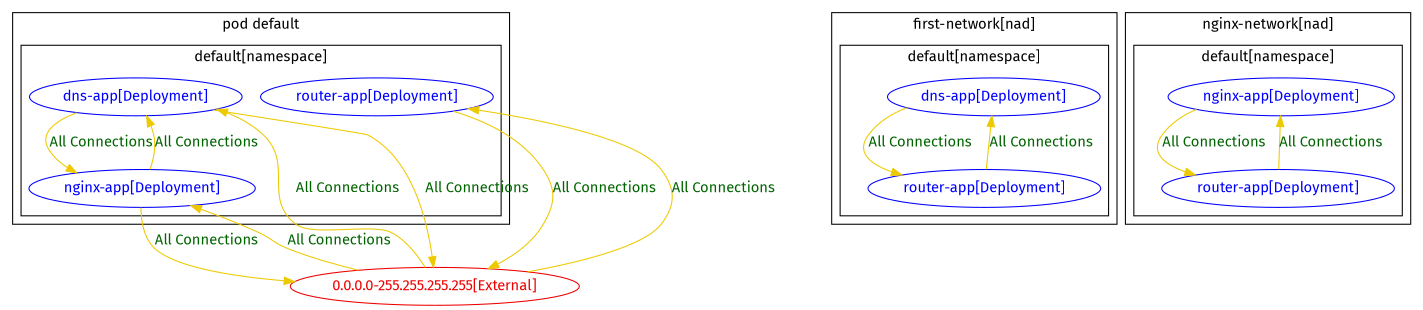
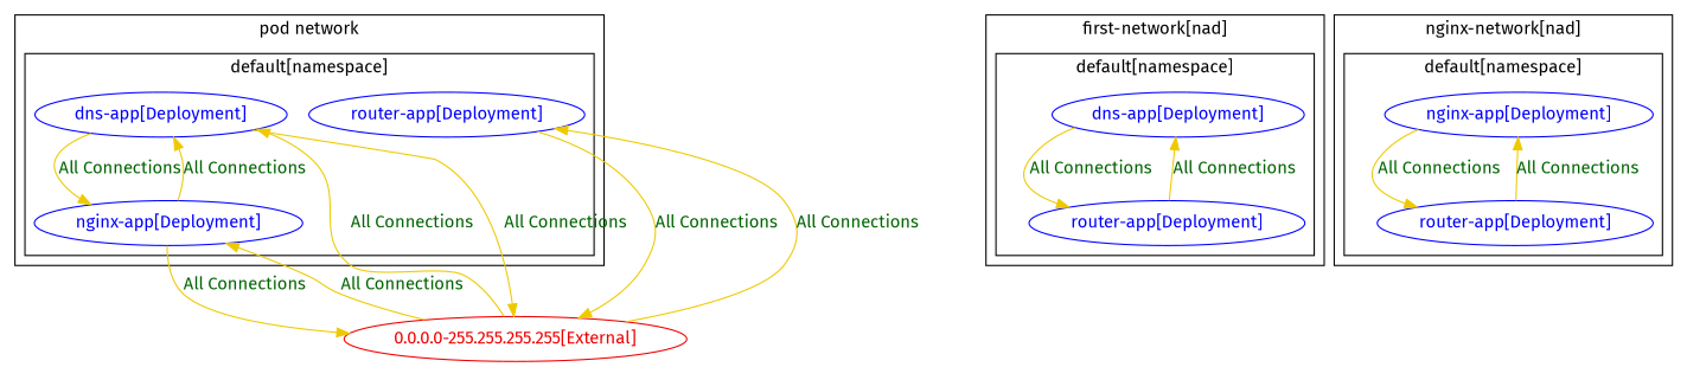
  digraph {
    fontname="Fira Sans"
    node [color=blue fontcolor=blue fontname="Fira Sans"]
    edge [color=gold2 fontcolor=darkgreen weight=0.5 fontname="Fira Sans"]
    n1 [label="dns-app[Deployment]"]
    n2 [label="nginx-app[Deployment]"]
    n3 [label="router-app[Deployment]"]
    n4 [label="dns-app[Deployment]"]
    n5 [label="router-app[Deployment]"]
    n6 [label="nginx-app[Deployment]"]
    n7 [label="router-app[Deployment]"]
    n8 [color=red2 fontcolor=red2 label="0.0.0.0-255.255.255.255[External]"]
    subgraph cluster_1 {
-     label="pod default"
+     label="pod network"
      subgraph cluster_2 {
        color=black
        fontcolor=black
        label="default[namespace]"
        n1
        n2
        n3
      }
    }
    subgraph cluster_3 {
      label="first-network[nad]"
      subgraph cluster_4 {
        color=black
        fontcolor=black
        label="default[namespace]"
        n4
        n5
      }
    }
    subgraph cluster_5 {
      label="nginx-network[nad]"
      subgraph cluster_6 {
        color=black
        fontcolor=black
        label="default[namespace]"
        n6
        n7
      }
    }
    n1 -> n2 [label="All Connections"]
    n1 -> n8 [label="All Connections" weight=1]
    n2 -> n1 [label="All Connections" weight=1]
    n2 -> n8 [label="All Connections" weight=1]
    n3 -> n8 [label="All Connections" weight=1]
    n4 -> n5 [label="All Connections"]
    n5 -> n4 [label="All Connections" weight=1]
    n6 -> n7 [label="All Connections"]
    n7 -> n6 [label="All Connections" weight=1]
    n8 -> n1 [label="All Connections"]
    n8 -> n2 [label="All Connections"]
    n8 -> n3 [label="All Connections"]
  }
